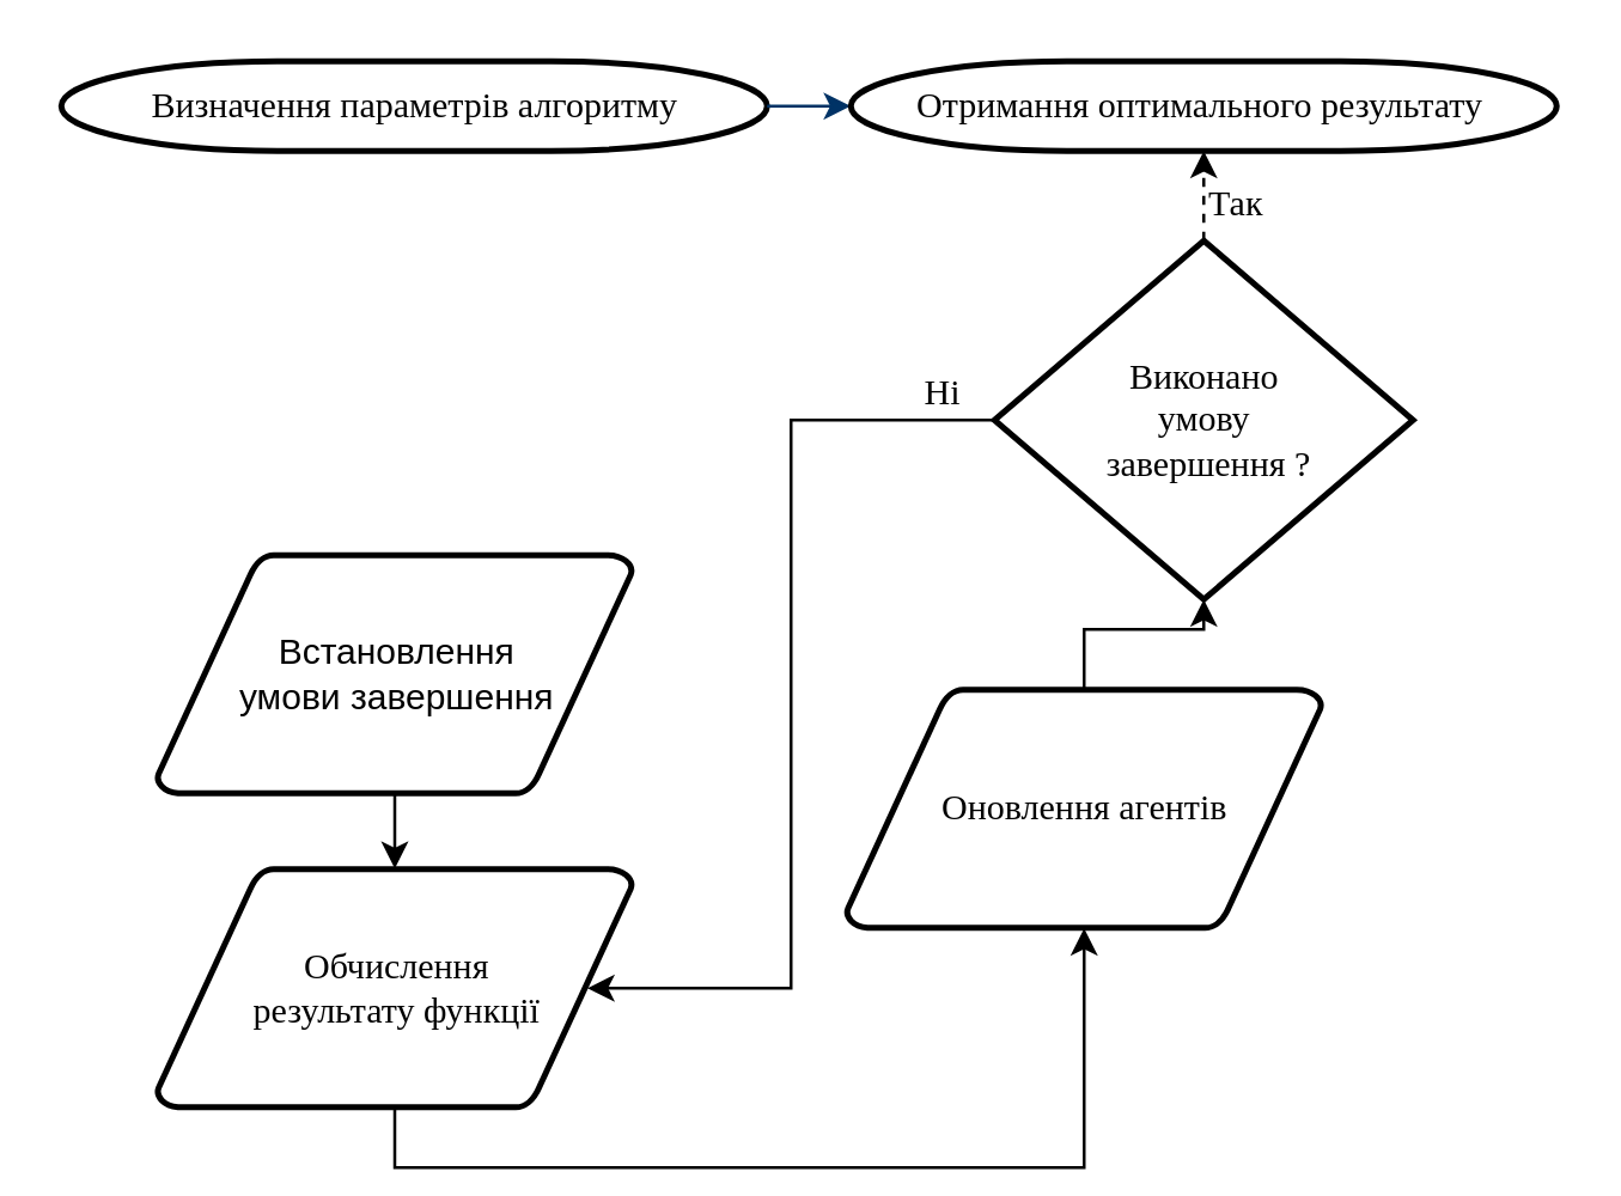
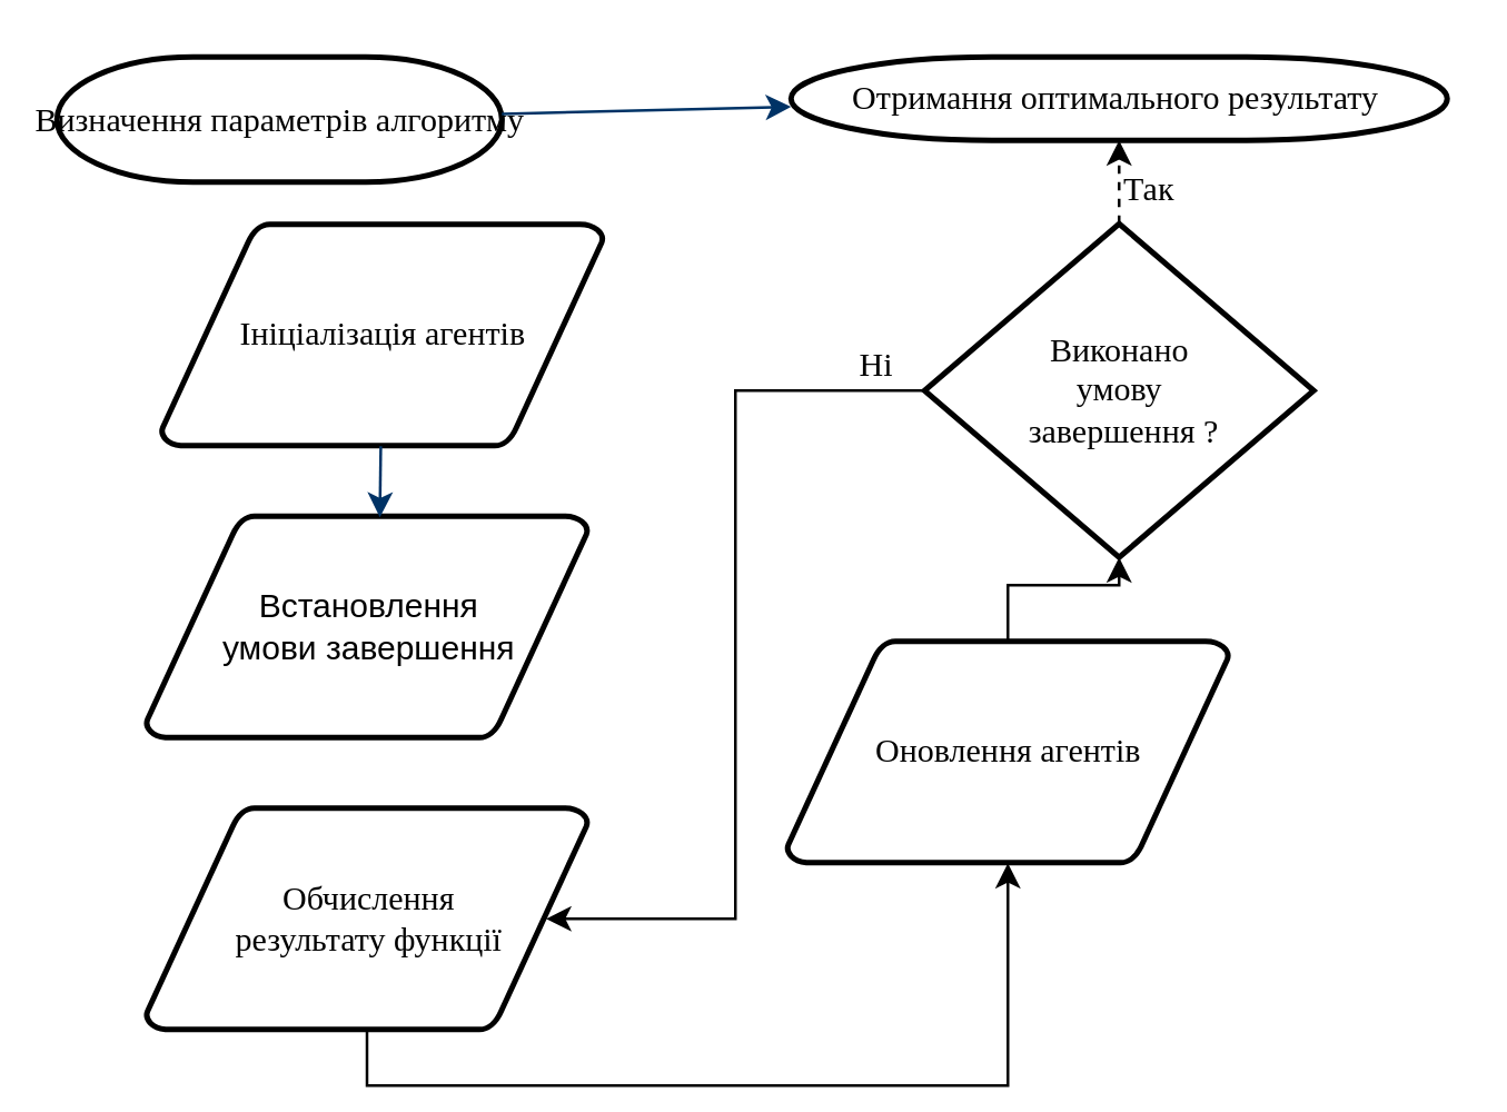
  <mxCell id="0" />
  <mxCell id="1" parent="0" />
- <mxCell id="2" value="&lt;font face=&quot;Times New Roman&quot;&gt;Визначення параметрів алгоритму&lt;/font&gt;" style="shape=mxgraph.flowchart.terminator;strokeWidth=2;gradientColor=none;gradientDirection=north;fontStyle=0;html=1;" parent="1" vertex="1"><mxGeometry x="20" y="20" width="236" height="30" as="geometry" /></mxCell>
+ <mxCell id="2" value="&lt;font face=&quot;Times New Roman&quot;&gt;Визначення параметрів алгоритму&lt;/font&gt;" style="shape=mxgraph.flowchart.terminator;strokeWidth=2;gradientColor=none;gradientDirection=north;fontStyle=0;html=1;" parent="1" vertex="1"><mxGeometry x="20" y="20" width="160" height="45" as="geometry" /></mxCell>
+ <mxCell id="3" value="&lt;font face=&quot;Times New Roman&quot;&gt;Ініціалізація агентів&lt;/font&gt;" style="shape=mxgraph.flowchart.data;strokeWidth=2;gradientColor=none;gradientDirection=north;fontStyle=0;html=1;" parent="1" vertex="1"><mxGeometry x="57.5" y="80" width="159" height="80" as="geometry" /></mxCell>
  <mxCell id="4" value="Встановлення &lt;br&gt;умови завершення" style="shape=mxgraph.flowchart.data;strokeWidth=2;gradientColor=none;gradientDirection=north;fontStyle=0;html=1;" parent="1" vertex="1"><mxGeometry x="52" y="185" width="159" height="80" as="geometry" /></mxCell>
  <mxCell id="5" style="fontStyle=1;strokeColor=#003366;strokeWidth=1;html=1;" parent="1" source="2" target="14" edge="1"><mxGeometry relative="1" as="geometry"><mxPoint x="137" y="70" as="targetPoint" /></mxGeometry></mxCell>
+ <mxCell id="6" style="fontStyle=1;strokeColor=#003366;strokeWidth=1;html=1;entryX=0.529;entryY=0.008;entryDx=0;entryDy=0;entryPerimeter=0;" parent="1" source="3" target="4" edge="1"><mxGeometry relative="1" as="geometry"><mxPoint x="137" y="180" as="targetPoint" /></mxGeometry></mxCell>
  <mxCell id="7" value="&lt;font face=&quot;Times New Roman&quot;&gt;Так&lt;/font&gt;" style="text;fontStyle=0;html=1;strokeColor=none;gradientColor=none;fillColor=none;strokeWidth=2;" parent="1" vertex="1"><mxGeometry x="402" y="54" width="40" height="26" as="geometry" /></mxCell>
  <mxCell id="8" value="&lt;font face=&quot;Times New Roman&quot;&gt;Обчислення&lt;br&gt;результату функції&lt;/font&gt;" style="shape=mxgraph.flowchart.data;strokeWidth=2;gradientColor=none;gradientDirection=north;fontStyle=0;html=1;" vertex="1" parent="1"><mxGeometry x="52" y="290" width="159" height="80" as="geometry" /></mxCell>
  <mxCell id="9" value="&lt;font face=&quot;Times New Roman&quot;&gt;Виконано &lt;br&gt;умову&lt;br&gt;&amp;nbsp;завершення ?&lt;/font&gt;" style="shape=mxgraph.flowchart.decision;strokeWidth=2;gradientColor=none;gradientDirection=north;fontStyle=0;html=1;" vertex="1" parent="1"><mxGeometry x="332" y="80" width="140" height="120" as="geometry" /></mxCell>
  <mxCell id="10" value="&lt;font face=&quot;Times New Roman&quot;&gt;Оновлення агентів&lt;/font&gt;" style="shape=mxgraph.flowchart.data;strokeWidth=2;gradientColor=none;gradientDirection=north;fontStyle=0;html=1;" vertex="1" parent="1"><mxGeometry x="282.5" y="230" width="159" height="80" as="geometry" /></mxCell>
  <mxCell id="11" style="edgeStyle=orthogonalEdgeStyle;rounded=0;orthogonalLoop=1;jettySize=auto;html=1;exitX=0.5;exitY=1;exitDx=0;exitDy=0;exitPerimeter=0;entryX=0.5;entryY=1;entryDx=0;entryDy=0;entryPerimeter=0;" edge="1" parent="1" source="8" target="10"><mxGeometry relative="1" as="geometry" /></mxCell>
  <mxCell id="12" style="edgeStyle=orthogonalEdgeStyle;rounded=0;orthogonalLoop=1;jettySize=auto;html=1;exitX=0.5;exitY=0;exitDx=0;exitDy=0;exitPerimeter=0;entryX=0.5;entryY=1;entryDx=0;entryDy=0;entryPerimeter=0;" edge="1" parent="1" source="10" target="9"><mxGeometry relative="1" as="geometry" /></mxCell>
  <mxCell id="13" style="edgeStyle=elbowEdgeStyle;rounded=0;orthogonalLoop=1;jettySize=auto;html=1;exitX=0;exitY=0.5;exitDx=0;exitDy=0;exitPerimeter=0;entryX=0.905;entryY=0.5;entryDx=0;entryDy=0;entryPerimeter=0;" edge="1" parent="1" source="9" target="8"><mxGeometry relative="1" as="geometry" /></mxCell>
  <mxCell id="14" value="&lt;font face=&quot;Times New Roman&quot;&gt;Отримання оптимального результату&amp;nbsp;&lt;/font&gt;" style="shape=mxgraph.flowchart.terminator;strokeWidth=2;gradientColor=none;gradientDirection=north;fontStyle=0;html=1;" vertex="1" parent="1"><mxGeometry x="284" y="20" width="236" height="30" as="geometry" /></mxCell>
- <mxCell id="15" style="edgeStyle=orthogonalEdgeStyle;rounded=0;orthogonalLoop=1;jettySize=auto;html=1;exitX=0.5;exitY=1;exitDx=0;exitDy=0;exitPerimeter=0;entryX=0.5;entryY=0;entryDx=0;entryDy=0;entryPerimeter=0;" edge="1" parent="1" source="4" target="8"><mxGeometry relative="1" as="geometry" /></mxCell>
  <mxCell id="16" style="edgeStyle=orthogonalEdgeStyle;rounded=0;orthogonalLoop=1;jettySize=auto;html=1;exitX=0.5;exitY=0;exitDx=0;exitDy=0;exitPerimeter=0;entryX=0.5;entryY=1;entryDx=0;entryDy=0;entryPerimeter=0;dashed=1;" edge="1" parent="1" source="9" target="14"><mxGeometry relative="1" as="geometry" /></mxCell>
  <mxCell id="17" value="&lt;font face=&quot;Times New Roman&quot;&gt;Ні&lt;/font&gt;" style="text;fontStyle=0;html=1;strokeColor=none;gradientColor=none;fillColor=none;strokeWidth=2;" vertex="1" parent="1"><mxGeometry x="307" y="117" width="40" height="23" as="geometry" /></mxCell>
